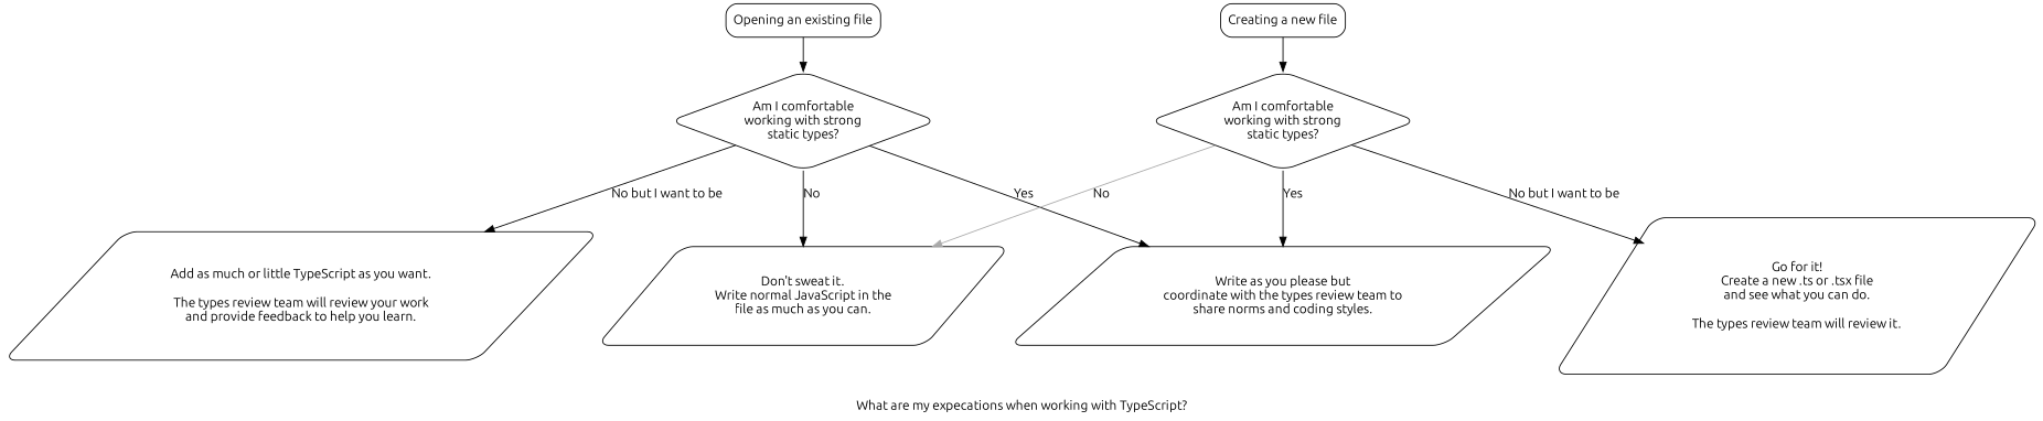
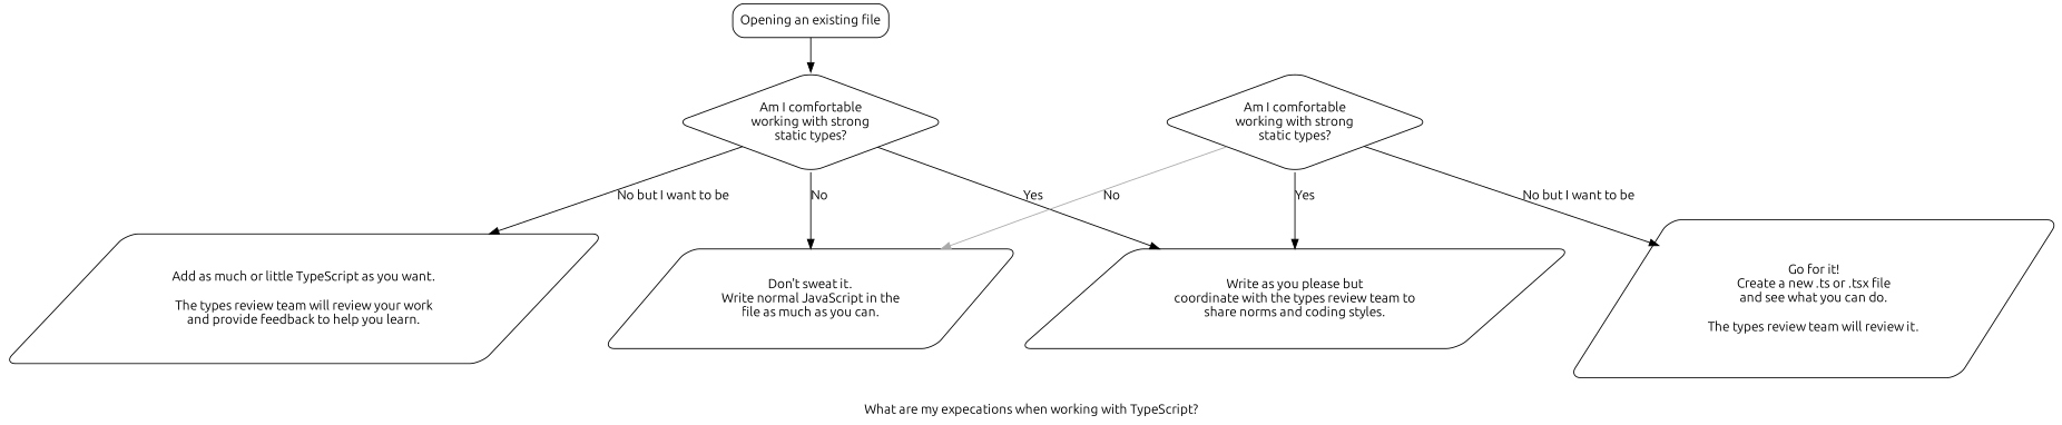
  digraph {
    label="What are my expecations when working with TypeScript?"
    fontname=Ubuntu
    node [shape=parallelogram style=rounded fontname=Ubuntu]
    edge [fontname=Ubuntu]
    n1 [label="Opening an existing file" shape=box]
    n2 [label="Am I comfortable\nworking with strong\nstatic types?" shape=diamond]
-   n3 [label="Creating a new file" shape=box]
    n4 [label="Am I comfortable\nworking with strong\nstatic types?" shape=diamond]
    n5 [label="Don't sweat it.\nWrite normal JavaScript in the\nfile as much as you can."]
    n6 [label="Add as much or little TypeScript as you want.\n\nThe types review team will review your work\nand provide feedback to help you learn."]
    n7 [label="Write as you please but\ncoordinate with the types review team to\nshare norms and coding styles."]
    n8 [label="Go for it!\nCreate a new .ts or .tsx file\nand see what you can do.\n\nThe types review team will review it."]
    n1 -> n2
    n2 -> n5 [label=No]
    n2 -> n6 [label="No but I want to be"]
    n2 -> n7 [label=Yes]
-   n3 -> n4
    n4 -> n5 [color="#aaaaaa" label=No]
    n4 -> n7 [label=Yes]
    n4 -> n8 [label="No but I want to be"]
  }
